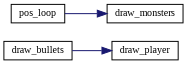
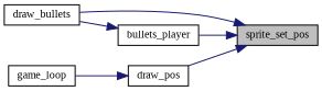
  digraph {
    fontname="Liberation Serif"
    rankdir=RL
    node [color=black fillcolor=white fontname="Liberation Serif" fontsize=10 shape=record style=filled]
    edge [color=midnightblue dir=back fontname="Liberation Serif" fontsize=10 labelfontname=Helvetica labelfontsize=10 style=solid]
+   n1 [fillcolor=grey75 fontcolor=black height=0.2 label=sprite_set_pos width=0.4]
    n2 [height=0.2 label=draw_bullets width=0.4]
-   n3 [height=0.2 label=draw_monsters width=0.4]
-   n4 [height=0.2 label=draw_player width=0.4]
-   n5 [height=0.2 label=pos_loop width=0.4]
+   n3 [height=0.2 label=draw_pos width=0.4]
+   n4 [height=0.2 label=bullets_player width=0.4]
+   n5 [height=0.2 label=game_loop width=0.4]
+   n1 -> n2
+   n1 -> n3
+   n1 -> n4
    n3 -> n5
    n4 -> n2
  }
